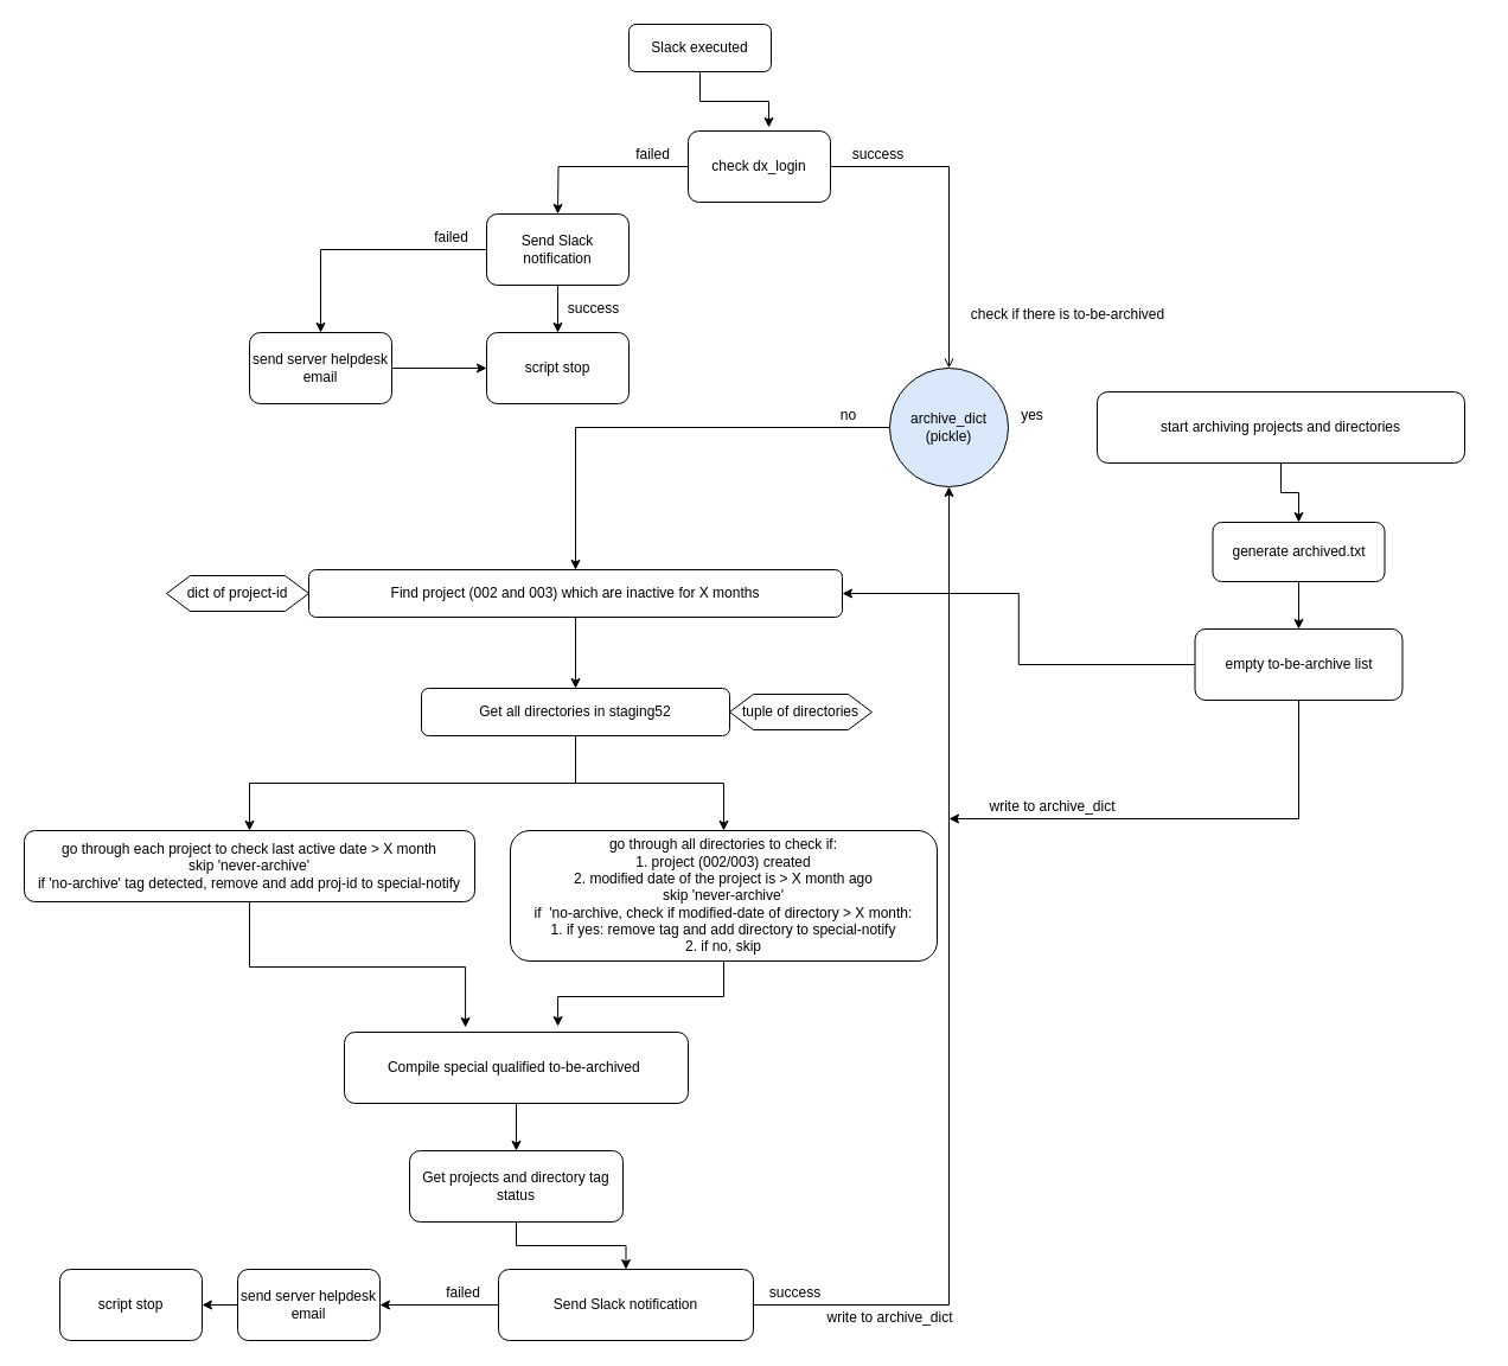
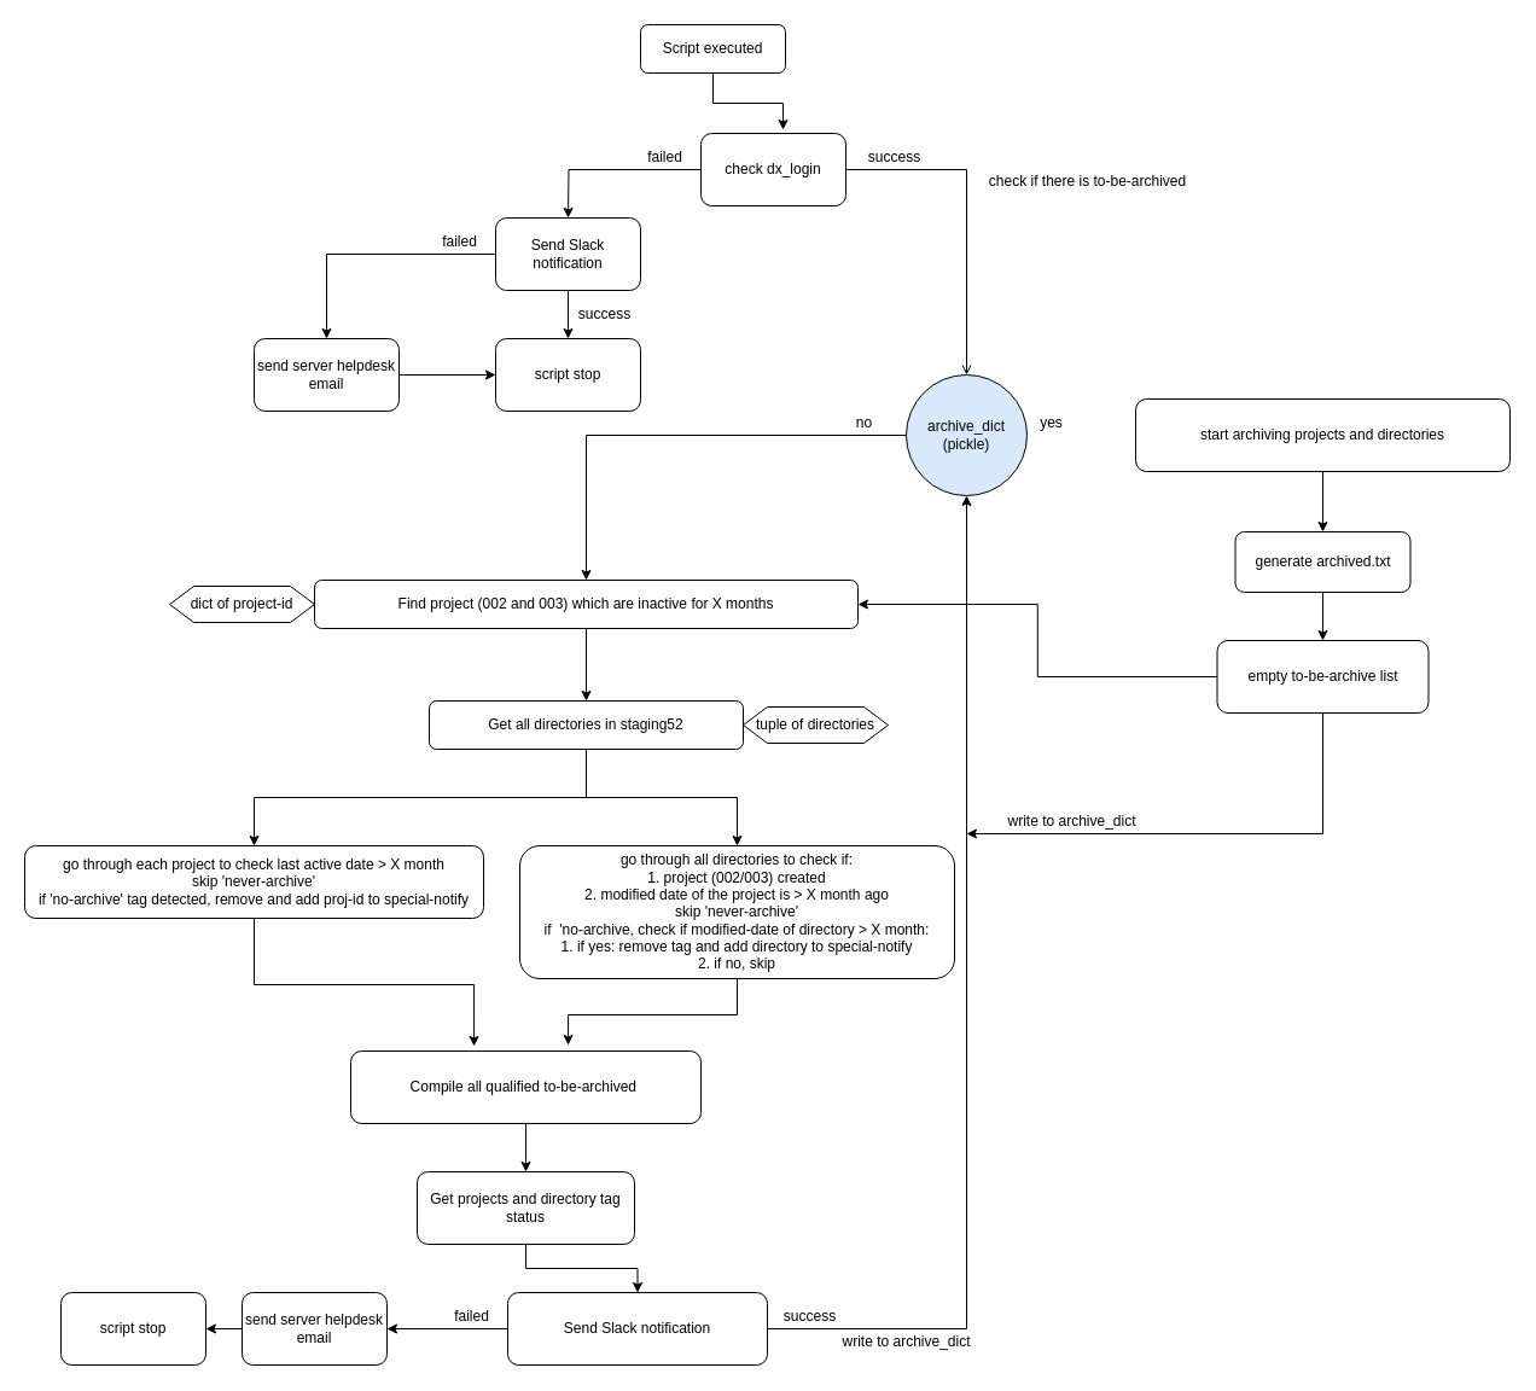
  <mxCell id="0" />
  <mxCell id="1" parent="0" />
  <mxCell id="2" style="edgeStyle=orthogonalEdgeStyle;rounded=0;orthogonalLoop=1;jettySize=auto;html=1;entryX=0.567;entryY=-0.05;entryDx=0;entryDy=0;entryPerimeter=0;" parent="1" source="3" target="36" edge="1"><mxGeometry relative="1" as="geometry" /></mxCell>
- <mxCell id="3" value="Slack executed" style="rounded=1;whiteSpace=wrap;html=1;" parent="1" vertex="1"><mxGeometry x="530" y="20" width="120" height="40" as="geometry" /></mxCell>
+ <mxCell id="3" value="Script executed" style="rounded=1;whiteSpace=wrap;html=1;" parent="1" vertex="1"><mxGeometry x="530" y="20" width="120" height="40" as="geometry" /></mxCell>
  <mxCell id="4" value="" style="edgeStyle=orthogonalEdgeStyle;rounded=0;orthogonalLoop=1;jettySize=auto;html=1;" parent="1" source="5" target="9" edge="1"><mxGeometry relative="1" as="geometry" /></mxCell>
  <mxCell id="5" value="Find project (002 and 003) which are inactive for X months" style="rounded=1;whiteSpace=wrap;html=1;" parent="1" vertex="1"><mxGeometry x="260" y="480" width="450" height="40" as="geometry" /></mxCell>
  <mxCell id="6" value="dict of project-id" style="shape=hexagon;perimeter=hexagonPerimeter2;whiteSpace=wrap;html=1;fixedSize=1;" parent="1" vertex="1"><mxGeometry x="140" y="485" width="120" height="30" as="geometry" /></mxCell>
  <mxCell id="7" style="edgeStyle=orthogonalEdgeStyle;rounded=0;orthogonalLoop=1;jettySize=auto;html=1;" parent="1" source="9" target="22" edge="1"><mxGeometry relative="1" as="geometry" /></mxCell>
  <mxCell id="8" style="edgeStyle=orthogonalEdgeStyle;rounded=0;orthogonalLoop=1;jettySize=auto;html=1;exitX=0.5;exitY=1;exitDx=0;exitDy=0;entryX=0.5;entryY=0;entryDx=0;entryDy=0;" parent="1" source="9" target="12" edge="1"><mxGeometry relative="1" as="geometry" /></mxCell>
  <mxCell id="9" value="Get all directories in staging52" style="rounded=1;whiteSpace=wrap;html=1;" parent="1" vertex="1"><mxGeometry x="355" y="580" width="260" height="40" as="geometry" /></mxCell>
  <mxCell id="10" value="tuple of directories" style="shape=hexagon;perimeter=hexagonPerimeter2;whiteSpace=wrap;html=1;fixedSize=1;" parent="1" vertex="1"><mxGeometry x="615" y="585" width="120" height="30" as="geometry" /></mxCell>
  <mxCell id="11" style="edgeStyle=orthogonalEdgeStyle;rounded=0;orthogonalLoop=1;jettySize=auto;html=1;entryX=0.352;entryY=-0.067;entryDx=0;entryDy=0;entryPerimeter=0;" parent="1" source="12" target="24" edge="1"><mxGeometry relative="1" as="geometry" /></mxCell>
  <mxCell id="12" value="go through each project to check last active date &amp;gt; X month&lt;br&gt;skip 'never-archive'&lt;br&gt;if 'no-archive' tag detected, remove and add proj-id to special-notify" style="rounded=1;whiteSpace=wrap;html=1;" parent="1" vertex="1"><mxGeometry x="20" y="700" width="380" height="60" as="geometry" /></mxCell>
  <mxCell id="13" style="edgeStyle=orthogonalEdgeStyle;rounded=0;orthogonalLoop=1;jettySize=auto;html=1;entryX=0.5;entryY=0;entryDx=0;entryDy=0;" parent="1" source="14" target="5" edge="1"><mxGeometry relative="1" as="geometry" /></mxCell>
  <mxCell id="14" value="archive_dict&lt;br&gt;(pickle)" style="ellipse;whiteSpace=wrap;html=1;aspect=fixed;fillColor=#dae8fc;" parent="1" vertex="1"><mxGeometry x="750" y="310" width="100" height="100" as="geometry" /></mxCell>
- <mxCell id="15" value="check if there is to-be-archived" style="text;html=1;align=center;verticalAlign=middle;resizable=0;points=[];autosize=1;strokeColor=none;fillColor=none;" parent="1" vertex="1"><mxGeometry x="810" y="255" width="180" height="20" as="geometry" /></mxCell>
+ <mxCell id="15" value="check if there is to-be-archived" style="text;html=1;align=center;verticalAlign=middle;resizable=0;points=[];autosize=1;strokeColor=none;fillColor=none;" parent="1" vertex="1"><mxGeometry x="810" y="140" width="180" height="20" as="geometry" /></mxCell>
  <mxCell id="16" value="no" style="text;html=1;align=center;verticalAlign=middle;resizable=0;points=[];autosize=1;strokeColor=none;fillColor=none;" parent="1" vertex="1"><mxGeometry x="700" y="340" width="30" height="20" as="geometry" /></mxCell>
  <mxCell id="17" style="edgeStyle=orthogonalEdgeStyle;rounded=0;orthogonalLoop=1;jettySize=auto;html=1;" parent="1" source="18" target="20" edge="1"><mxGeometry relative="1" as="geometry" /></mxCell>
- <mxCell id="18" value="start archiving projects and directories" style="rounded=1;whiteSpace=wrap;html=1;" parent="1" vertex="1"><mxGeometry x="925" y="330" width="310" height="60" as="geometry" /></mxCell>
+ <mxCell id="18" value="start archiving projects and directories" style="rounded=1;whiteSpace=wrap;html=1;" parent="1" vertex="1"><mxGeometry x="940" y="330" width="310" height="60" as="geometry" /></mxCell>
  <mxCell id="19" value="" style="edgeStyle=orthogonalEdgeStyle;rounded=0;orthogonalLoop=1;jettySize=auto;html=1;" parent="1" source="20" target="50" edge="1"><mxGeometry relative="1" as="geometry" /></mxCell>
  <mxCell id="20" value="generate archived.txt" style="rounded=1;whiteSpace=wrap;html=1;" parent="1" vertex="1"><mxGeometry x="1022.5" y="440" width="145" height="50" as="geometry" /></mxCell>
  <mxCell id="21" style="edgeStyle=orthogonalEdgeStyle;rounded=0;orthogonalLoop=1;jettySize=auto;html=1;entryX=0.621;entryY=-0.083;entryDx=0;entryDy=0;entryPerimeter=0;" parent="1" source="22" target="24" edge="1"><mxGeometry relative="1" as="geometry" /></mxCell>
  <mxCell id="22" value="go through all directories to check if:&lt;br&gt;1. project (002/003) created&lt;br&gt;2. modified date of the project is &amp;gt; X month ago&lt;br&gt;skip 'never-archive'&lt;br&gt;if&amp;nbsp; 'no-archive, check if modified-date of directory &amp;gt; X month:&lt;br&gt;1. if yes: remove tag and add directory to special-notify&lt;br&gt;2. if no, skip" style="rounded=1;whiteSpace=wrap;html=1;" parent="1" vertex="1"><mxGeometry x="430" y="700" width="360" height="110" as="geometry" /></mxCell>
  <mxCell id="23" value="" style="edgeStyle=orthogonalEdgeStyle;rounded=0;orthogonalLoop=1;jettySize=auto;html=1;" edge="1" parent="1" source="24" target="53"><mxGeometry relative="1" as="geometry" /></mxCell>
- <mxCell id="24" value="Compile special qualified to-be-archived&amp;nbsp;" style="rounded=1;whiteSpace=wrap;html=1;" parent="1" vertex="1"><mxGeometry x="290" y="870" width="290" height="60" as="geometry" /></mxCell>
+ <mxCell id="24" value="Compile all qualified to-be-archived&amp;nbsp;" style="rounded=1;whiteSpace=wrap;html=1;" parent="1" vertex="1"><mxGeometry x="290" y="870" width="290" height="60" as="geometry" /></mxCell>
  <mxCell id="25" value="" style="edgeStyle=orthogonalEdgeStyle;rounded=0;orthogonalLoop=1;jettySize=auto;html=1;" parent="1" source="27" target="31" edge="1"><mxGeometry relative="1" as="geometry" /></mxCell>
  <mxCell id="26" style="edgeStyle=orthogonalEdgeStyle;rounded=0;orthogonalLoop=1;jettySize=auto;html=1;entryX=0.5;entryY=1;entryDx=0;entryDy=0;" parent="1" source="27" target="14" edge="1"><mxGeometry relative="1" as="geometry"><mxPoint x="800" y="590" as="targetPoint" /></mxGeometry></mxCell>
  <mxCell id="27" value="Send Slack notification" style="rounded=1;whiteSpace=wrap;html=1;" parent="1" vertex="1"><mxGeometry x="420" y="1070" width="215" height="60" as="geometry" /></mxCell>
  <mxCell id="28" value="write to archive_dict" style="text;html=1;align=center;verticalAlign=middle;resizable=0;points=[];autosize=1;strokeColor=none;fillColor=none;" parent="1" vertex="1"><mxGeometry x="690" y="1101" width="120" height="20" as="geometry" /></mxCell>
  <mxCell id="29" value="failed" style="text;html=1;align=center;verticalAlign=middle;resizable=0;points=[];autosize=1;strokeColor=none;fillColor=none;" parent="1" vertex="1"><mxGeometry x="370" y="1080" width="40" height="20" as="geometry" /></mxCell>
  <mxCell id="30" value="" style="edgeStyle=orthogonalEdgeStyle;rounded=0;orthogonalLoop=1;jettySize=auto;html=1;" edge="1" parent="1" source="31" target="33"><mxGeometry relative="1" as="geometry" /></mxCell>
  <mxCell id="31" value="send server helpdesk email" style="rounded=1;whiteSpace=wrap;html=1;" parent="1" vertex="1"><mxGeometry x="200" y="1070" width="120" height="60" as="geometry" /></mxCell>
  <mxCell id="32" value="yes" style="text;html=1;align=center;verticalAlign=middle;resizable=0;points=[];autosize=1;strokeColor=none;fillColor=none;" parent="1" vertex="1"><mxGeometry x="855" y="340" width="30" height="20" as="geometry" /></mxCell>
  <mxCell id="33" value="script stop" style="rounded=1;whiteSpace=wrap;html=1;" parent="1" vertex="1"><mxGeometry x="50" y="1070" width="120" height="60" as="geometry" /></mxCell>
  <mxCell id="34" style="edgeStyle=orthogonalEdgeStyle;rounded=0;orthogonalLoop=1;jettySize=auto;html=1;entryX=0.5;entryY=0;entryDx=0;entryDy=0;endArrow=open;" parent="1" source="36" target="14" edge="1"><mxGeometry relative="1" as="geometry" /></mxCell>
  <mxCell id="35" style="edgeStyle=orthogonalEdgeStyle;rounded=0;orthogonalLoop=1;jettySize=auto;html=1;" parent="1" source="36" edge="1"><mxGeometry relative="1" as="geometry"><mxPoint x="470" y="180" as="targetPoint" /></mxGeometry></mxCell>
  <mxCell id="36" value="check dx_login" style="rounded=1;whiteSpace=wrap;html=1;" parent="1" vertex="1"><mxGeometry x="580" y="110" width="120" height="60" as="geometry" /></mxCell>
  <mxCell id="37" value="success" style="text;html=1;align=center;verticalAlign=middle;resizable=0;points=[];autosize=1;strokeColor=none;fillColor=none;" parent="1" vertex="1"><mxGeometry x="710" y="120" width="60" height="20" as="geometry" /></mxCell>
  <mxCell id="38" value="failed" style="text;html=1;align=center;verticalAlign=middle;resizable=0;points=[];autosize=1;strokeColor=none;fillColor=none;" parent="1" vertex="1"><mxGeometry x="530" y="120" width="40" height="20" as="geometry" /></mxCell>
  <mxCell id="39" style="edgeStyle=orthogonalEdgeStyle;rounded=0;orthogonalLoop=1;jettySize=auto;html=1;" parent="1" source="41" target="42" edge="1"><mxGeometry relative="1" as="geometry"><mxPoint x="560" y="260" as="targetPoint" /></mxGeometry></mxCell>
  <mxCell id="40" style="edgeStyle=orthogonalEdgeStyle;rounded=0;orthogonalLoop=1;jettySize=auto;html=1;entryX=0.5;entryY=0;entryDx=0;entryDy=0;" parent="1" source="41" target="45" edge="1"><mxGeometry relative="1" as="geometry"><mxPoint x="310" y="210" as="targetPoint" /></mxGeometry></mxCell>
  <mxCell id="41" value="Send Slack notification" style="rounded=1;whiteSpace=wrap;html=1;" parent="1" vertex="1"><mxGeometry x="410" y="180" width="120" height="60" as="geometry" /></mxCell>
  <mxCell id="42" value="script stop" style="rounded=1;whiteSpace=wrap;html=1;" parent="1" vertex="1"><mxGeometry x="410" y="280" width="120" height="60" as="geometry" /></mxCell>
  <mxCell id="43" value="failed" style="text;html=1;align=center;verticalAlign=middle;resizable=0;points=[];autosize=1;strokeColor=none;fillColor=none;" parent="1" vertex="1"><mxGeometry x="360" y="190" width="40" height="20" as="geometry" /></mxCell>
  <mxCell id="44" style="edgeStyle=orthogonalEdgeStyle;rounded=0;orthogonalLoop=1;jettySize=auto;html=1;entryX=0;entryY=0.5;entryDx=0;entryDy=0;" parent="1" source="45" target="42" edge="1"><mxGeometry relative="1" as="geometry" /></mxCell>
  <mxCell id="45" value="send server helpdesk email" style="rounded=1;whiteSpace=wrap;html=1;" parent="1" vertex="1"><mxGeometry x="210" y="280" width="120" height="60" as="geometry" /></mxCell>
  <mxCell id="46" value="success" style="text;html=1;align=center;verticalAlign=middle;resizable=0;points=[];autosize=1;strokeColor=none;fillColor=none;" parent="1" vertex="1"><mxGeometry x="470" y="250" width="60" height="20" as="geometry" /></mxCell>
  <mxCell id="47" value="success" style="text;html=1;align=center;verticalAlign=middle;resizable=0;points=[];autosize=1;strokeColor=none;fillColor=none;" parent="1" vertex="1"><mxGeometry x="640" y="1080" width="60" height="20" as="geometry" /></mxCell>
  <mxCell id="48" style="edgeStyle=orthogonalEdgeStyle;rounded=0;orthogonalLoop=1;jettySize=auto;html=1;entryX=1;entryY=0.5;entryDx=0;entryDy=0;" parent="1" source="50" edge="1" target="5"><mxGeometry relative="1" as="geometry"><mxPoint x="800" y="560" as="targetPoint" /></mxGeometry></mxCell>
  <mxCell id="49" style="edgeStyle=orthogonalEdgeStyle;rounded=0;orthogonalLoop=1;jettySize=auto;html=1;" edge="1" parent="1" source="50"><mxGeometry relative="1" as="geometry"><mxPoint x="800" y="690" as="targetPoint" /><Array as="points"><mxPoint x="1095" y="690" /></Array></mxGeometry></mxCell>
  <mxCell id="50" value="empty to-be-archive list" style="rounded=1;whiteSpace=wrap;html=1;" parent="1" vertex="1"><mxGeometry x="1007.5" y="530" width="175" height="60" as="geometry" /></mxCell>
  <mxCell id="51" value="write to archive_dict" style="text;html=1;align=center;verticalAlign=middle;resizable=0;points=[];autosize=1;strokeColor=none;fillColor=none;" parent="1" vertex="1"><mxGeometry x="827" y="670" width="120" height="20" as="geometry" /></mxCell>
  <mxCell id="52" value="" style="edgeStyle=orthogonalEdgeStyle;rounded=0;orthogonalLoop=1;jettySize=auto;html=1;" edge="1" parent="1" source="53" target="27"><mxGeometry relative="1" as="geometry" /></mxCell>
  <mxCell id="53" value="Get projects and directory tag status" style="rounded=1;whiteSpace=wrap;html=1;" vertex="1" parent="1"><mxGeometry x="345" y="970" width="180" height="60" as="geometry" /></mxCell>
